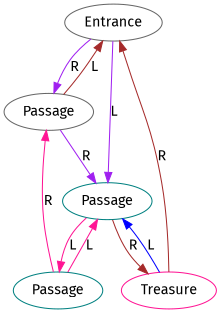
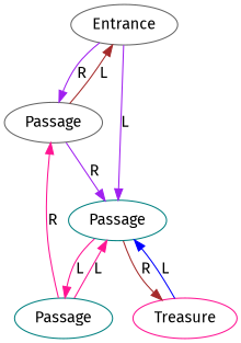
  digraph {
    fontname="Fira Sans"
    node [color=gray40 fontname="Fira Sans"]
    edge [color=purple fontname="Fira Sans"]
    n1 [label=Entrance]
    n2 [label=Passage]
    n3 [label=Passage color=teal]
    n4 [label=Passage color=teal]
    n5 [label=Treasure color=deeppink]
    n1 -> n2 [label=R]
    n1 -> n3 [label=L]
    n2 -> n1 [label=L color=brown]
    n2 -> n3 [label=R]
    n3 -> n4 [label=L color=deeppink]
    n3 -> n5 [label=R color=brown]
    n4 -> n2 [label=R color=deeppink]
    n4 -> n3 [label=L color=deeppink]
-   n5 -> n1 [label=R color=brown]
    n5 -> n3 [label=L color=blue]
  }
